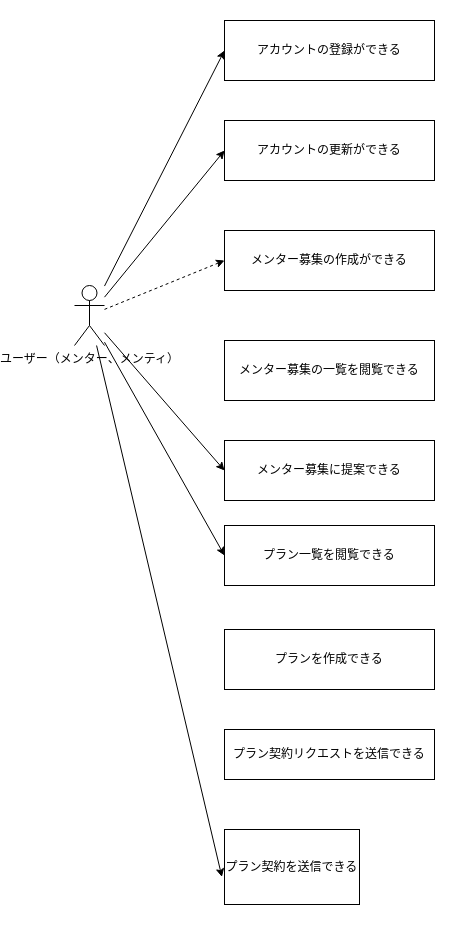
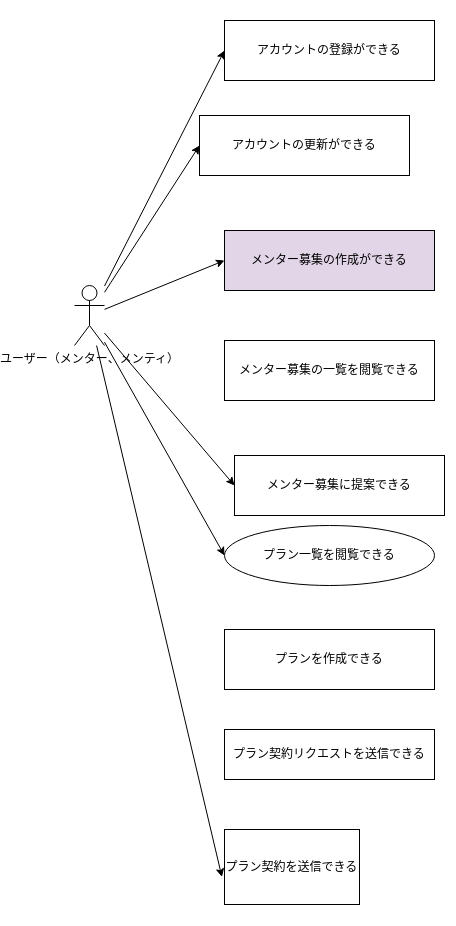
  <mxCell id="0" />
  <mxCell id="1" parent="0" />
  <mxCell id="2" style="edgeStyle=none;html=1;entryX=0;entryY=0.5;entryDx=0;entryDy=0;" edge="1" parent="1" source="8" target="9"><mxGeometry relative="1" as="geometry" /></mxCell>
  <mxCell id="3" style="edgeStyle=none;html=1;entryX=0;entryY=0.5;entryDx=0;entryDy=0;" edge="1" parent="1" source="8" target="10"><mxGeometry relative="1" as="geometry" /></mxCell>
  <mxCell id="4" style="edgeStyle=none;html=1;entryX=0;entryY=0.5;entryDx=0;entryDy=0;" edge="1" parent="1" source="8" target="13"><mxGeometry relative="1" as="geometry" /></mxCell>
  <mxCell id="5" style="edgeStyle=none;html=1;entryX=-0.019;entryY=0.633;entryDx=0;entryDy=0;entryPerimeter=0;" edge="1" parent="1" source="8" target="16"><mxGeometry relative="1" as="geometry" /></mxCell>
- <mxCell id="6" style="edgeStyle=none;html=1;entryX=0;entryY=0.5;entryDx=0;entryDy=0;dashed=1;" edge="1" parent="1" source="8" target="11"><mxGeometry relative="1" as="geometry" /></mxCell>
+ <mxCell id="6" style="edgeStyle=none;html=1;entryX=0;entryY=0.5;entryDx=0;entryDy=0;" edge="1" parent="1" source="8" target="11"><mxGeometry relative="1" as="geometry" /></mxCell>
  <mxCell id="7" style="edgeStyle=none;html=1;entryX=0;entryY=0.5;entryDx=0;entryDy=0;" edge="1" parent="1" source="8" target="17"><mxGeometry relative="1" as="geometry" /></mxCell>
  <mxCell id="8" value="ユーザー（メンター、メンティ）" style="shape=umlActor;verticalLabelPosition=bottom;verticalAlign=top;html=1;outlineConnect=0;" vertex="1" parent="1"><mxGeometry x="20" y="285" width="30" height="60" as="geometry" /></mxCell>
  <mxCell id="9" value="アカウントの登録ができる" style="rounded=0;whiteSpace=wrap;html=1;" vertex="1" parent="1"><mxGeometry x="170" y="20" width="210" height="60" as="geometry" /></mxCell>
- <mxCell id="10" value="アカウントの更新ができる" style="rounded=0;whiteSpace=wrap;html=1;" vertex="1" parent="1"><mxGeometry x="170" y="120" width="210" height="60" as="geometry" /></mxCell>
- <mxCell id="11" value="メンター募集の作成ができる" style="rounded=0;whiteSpace=wrap;html=1;" vertex="1" parent="1"><mxGeometry x="170" y="230" width="210" height="60" as="geometry" /></mxCell>
+ <mxCell id="10" value="アカウントの更新ができる" style="rounded=0;whiteSpace=wrap;html=1;" vertex="1" parent="1"><mxGeometry x="145" y="115" width="210" height="60" as="geometry" /></mxCell>
+ <mxCell id="11" value="メンター募集の作成ができる" style="rounded=0;whiteSpace=wrap;html=1;fillColor=#e1d5e7;" vertex="1" parent="1"><mxGeometry x="170" y="230" width="210" height="60" as="geometry" /></mxCell>
  <mxCell id="12" value="メンター募集の一覧を閲覧できる" style="rounded=0;whiteSpace=wrap;html=1;" vertex="1" parent="1"><mxGeometry x="170" y="340" width="210" height="60" as="geometry" /></mxCell>
- <mxCell id="13" value="メンター募集に提案できる" style="rounded=0;whiteSpace=wrap;html=1;" vertex="1" parent="1"><mxGeometry x="170" y="440" width="210" height="60" as="geometry" /></mxCell>
+ <mxCell id="13" value="メンター募集に提案できる" style="rounded=0;whiteSpace=wrap;html=1;" vertex="1" parent="1"><mxGeometry x="180" y="455" width="210" height="60" as="geometry" /></mxCell>
  <mxCell id="14" value="プランを作成できる" style="rounded=0;whiteSpace=wrap;html=1;" vertex="1" parent="1"><mxGeometry x="170" y="629" width="210" height="60" as="geometry" /></mxCell>
  <mxCell id="15" value="プラン契約リクエストを送信できる" style="rounded=0;whiteSpace=wrap;html=1;" vertex="1" parent="1"><mxGeometry x="170" y="729" width="210" height="50" as="geometry" /></mxCell>
  <mxCell id="16" value="プラン契約を送信できる" style="rounded=0;whiteSpace=wrap;html=1;" vertex="1" parent="1"><mxGeometry x="170" y="829" width="135" height="75" as="geometry" /></mxCell>
- <mxCell id="17" value="プラン一覧を閲覧できる" style="rounded=0;whiteSpace=wrap;html=1;" vertex="1" parent="1"><mxGeometry x="170" y="525" width="210" height="60" as="geometry" /></mxCell>
+ <mxCell id="17" value="プラン一覧を閲覧できる" style="ellipse;whiteSpace=wrap;html=1;" vertex="1" parent="1"><mxGeometry x="170" y="525" width="210" height="60" as="geometry" /></mxCell>
